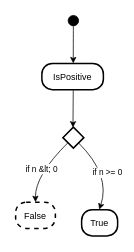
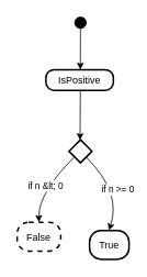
  <mxCell id="0" />
  <mxCell id="1" parent="0" />
  <mxCell id="2" value="" style="rhombus;strokeWidth=2;whiteSpace=wrap;" vertex="1" parent="1"><mxGeometry x="83" y="169" width="28" height="28" as="geometry" /></mxCell>
  <mxCell id="3" value="" style="ellipse;fillColor=strokeColor;" vertex="1" parent="1"><mxGeometry x="90" y="20" width="14" height="14" as="geometry" /></mxCell>
- <mxCell id="4" value="IsPositive" style="rounded=1;arcSize=40;strokeWidth=2" vertex="1" parent="1"><mxGeometry x="55" y="84" width="82" height="35" as="geometry" /></mxCell>
+ <mxCell id="4" value="IsPositive" style="rounded=1;arcSize=40;strokeWidth=2" vertex="1" parent="1"><mxGeometry x="55" y="84" width="82" height="25" as="geometry" /></mxCell>
  <mxCell id="5" value="False" style="rounded=1;arcSize=40;strokeWidth=2;dashed=1;" vertex="1" parent="1"><mxGeometry x="20" y="269" width="53" height="35" as="geometry" /></mxCell>
  <mxCell id="6" value="True" style="rounded=1;arcSize=40;strokeWidth=2" vertex="1" parent="1"><mxGeometry x="108" y="279" width="48" height="35" as="geometry" /></mxCell>
  <mxCell id="7" value="" style="curved=1;startArrow=none;;exitX=0.47;exitY=1;entryX=0.51;entryY=0;" edge="1" parent="1" source="3" target="4"><mxGeometry relative="1" as="geometry"><Array as="points" /></mxGeometry></mxCell>
  <mxCell id="8" value="" style="curved=1;startArrow=none;;exitX=0.51;exitY=0.99;entryX=0.48;entryY=-0.01;" edge="1" parent="1" source="4" target="2"><mxGeometry relative="1" as="geometry"><Array as="points" /></mxGeometry></mxCell>
  <mxCell id="9" value="if n &amp;lt; 0" style="curved=1;startArrow=none;;exitX=-0.02;exitY=0.99;entryX=0.5;entryY=0.01;" edge="1" parent="1" source="2" target="5"><mxGeometry relative="1" as="geometry"><Array as="points"><mxPoint x="46" y="233" /></Array></mxGeometry></mxCell>
  <mxCell id="10" value="if n &gt;= 0" style="curved=1;startArrow=none;;exitX=0.98;exitY=0.99;entryX=0.49;entryY=0.01;" edge="1" parent="1" source="2" target="6"><mxGeometry relative="1" as="geometry"><Array as="points"><mxPoint x="147" y="233" /></Array></mxGeometry></mxCell>
